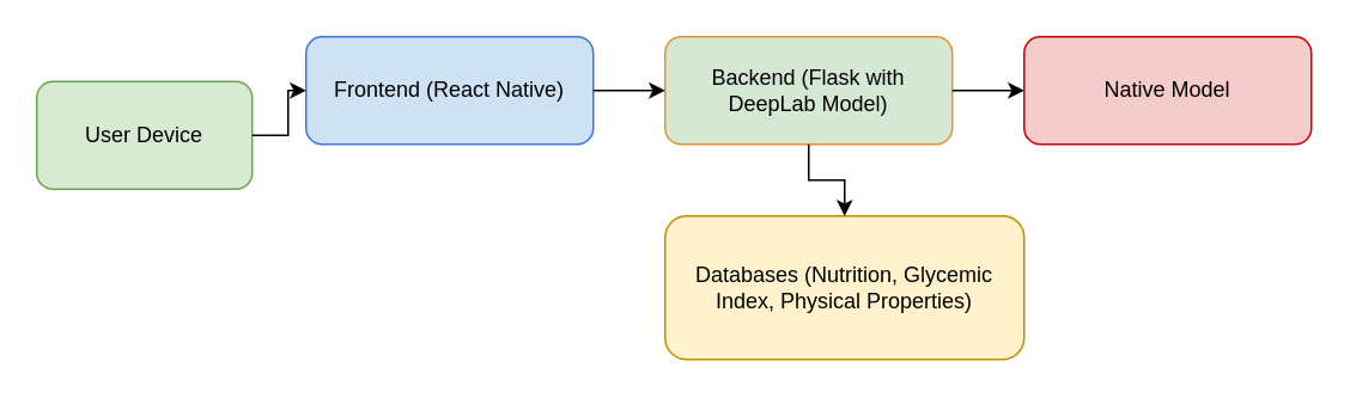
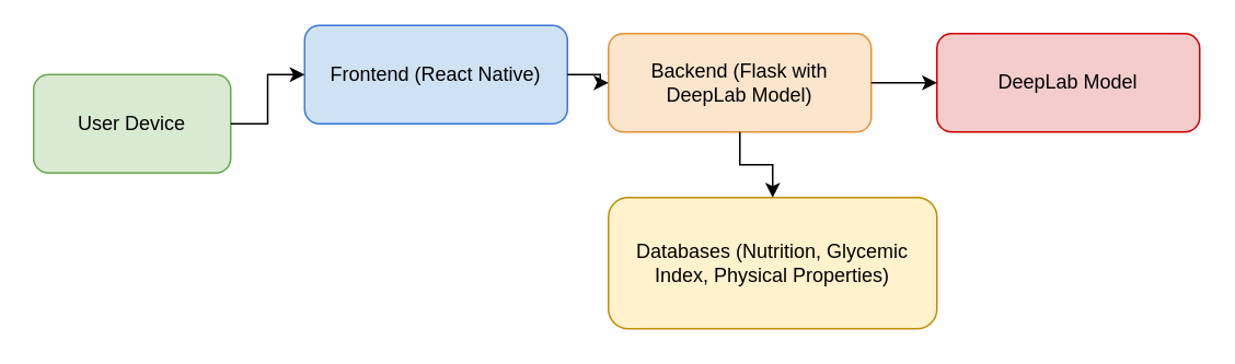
  <mxCell id="0" />
  <mxCell id="1" parent="0" />
  <mxCell id="2" value="User Device" style="rounded=1;whiteSpace=wrap;html=1;fillColor=#D9EAD3;strokeColor=#6AA84F;" vertex="1" parent="1"><mxGeometry x="20" y="45" width="120" height="60" as="geometry" /></mxCell>
- <mxCell id="3" value="Frontend (React Native)" style="rounded=1;whiteSpace=wrap;html=1;fillColor=#CFE2F3;strokeColor=#3C78D8;" vertex="1" parent="1"><mxGeometry x="170" y="20" width="160" height="60" as="geometry" /></mxCell>
- <mxCell id="4" value="Backend (Flask with DeepLab Model)" style="rounded=1;whiteSpace=wrap;html=1;fillColor=#d5e8d4;strokeColor=#E69138;" vertex="1" parent="1"><mxGeometry x="370" y="20" width="160" height="60" as="geometry" /></mxCell>
- <mxCell id="5" value="Native Model" style="rounded=1;whiteSpace=wrap;html=1;fillColor=#F4CCCC;strokeColor=#CC0000;" vertex="1" parent="1"><mxGeometry x="570" y="20" width="160" height="60" as="geometry" /></mxCell>
+ <mxCell id="3" value="Frontend (React Native)" style="rounded=1;whiteSpace=wrap;html=1;fillColor=#CFE2F3;strokeColor=#3C78D8;" vertex="1" parent="1"><mxGeometry x="185" y="15" width="160" height="60" as="geometry" /></mxCell>
+ <mxCell id="4" value="Backend (Flask with DeepLab Model)" style="rounded=1;whiteSpace=wrap;html=1;fillColor=#FCE5CD;strokeColor=#E69138;" vertex="1" parent="1"><mxGeometry x="370" y="20" width="160" height="60" as="geometry" /></mxCell>
+ <mxCell id="5" value="DeepLab Model" style="rounded=1;whiteSpace=wrap;html=1;fillColor=#F4CCCC;strokeColor=#CC0000;" vertex="1" parent="1"><mxGeometry x="570" y="20" width="160" height="60" as="geometry" /></mxCell>
  <mxCell id="6" value="Databases (Nutrition, Glycemic Index, Physical Properties)" style="rounded=1;whiteSpace=wrap;html=1;fillColor=#FFF2CC;strokeColor=#BF9000;" vertex="1" parent="1"><mxGeometry x="370" y="120" width="200" height="80" as="geometry" /></mxCell>
  <mxCell id="7" style="edgeStyle=orthogonalEdgeStyle;rounded=0;orthogonalLoop=1;jettySize=auto;html=1;strokeColor=#000000;" edge="1" parent="1" source="2" target="3"><mxGeometry relative="1" as="geometry" /></mxCell>
  <mxCell id="8" style="edgeStyle=orthogonalEdgeStyle;rounded=0;orthogonalLoop=1;jettySize=auto;html=1;strokeColor=#000000;" edge="1" parent="1" source="3" target="4"><mxGeometry relative="1" as="geometry" /></mxCell>
  <mxCell id="9" style="edgeStyle=orthogonalEdgeStyle;rounded=0;orthogonalLoop=1;jettySize=auto;html=1;strokeColor=#000000;" edge="1" parent="1" source="4" target="5"><mxGeometry relative="1" as="geometry" /></mxCell>
  <mxCell id="10" style="edgeStyle=orthogonalEdgeStyle;rounded=0;orthogonalLoop=1;jettySize=auto;html=1;strokeColor=#000000;" edge="1" parent="1" source="4" target="6"><mxGeometry relative="1" as="geometry" /></mxCell>
